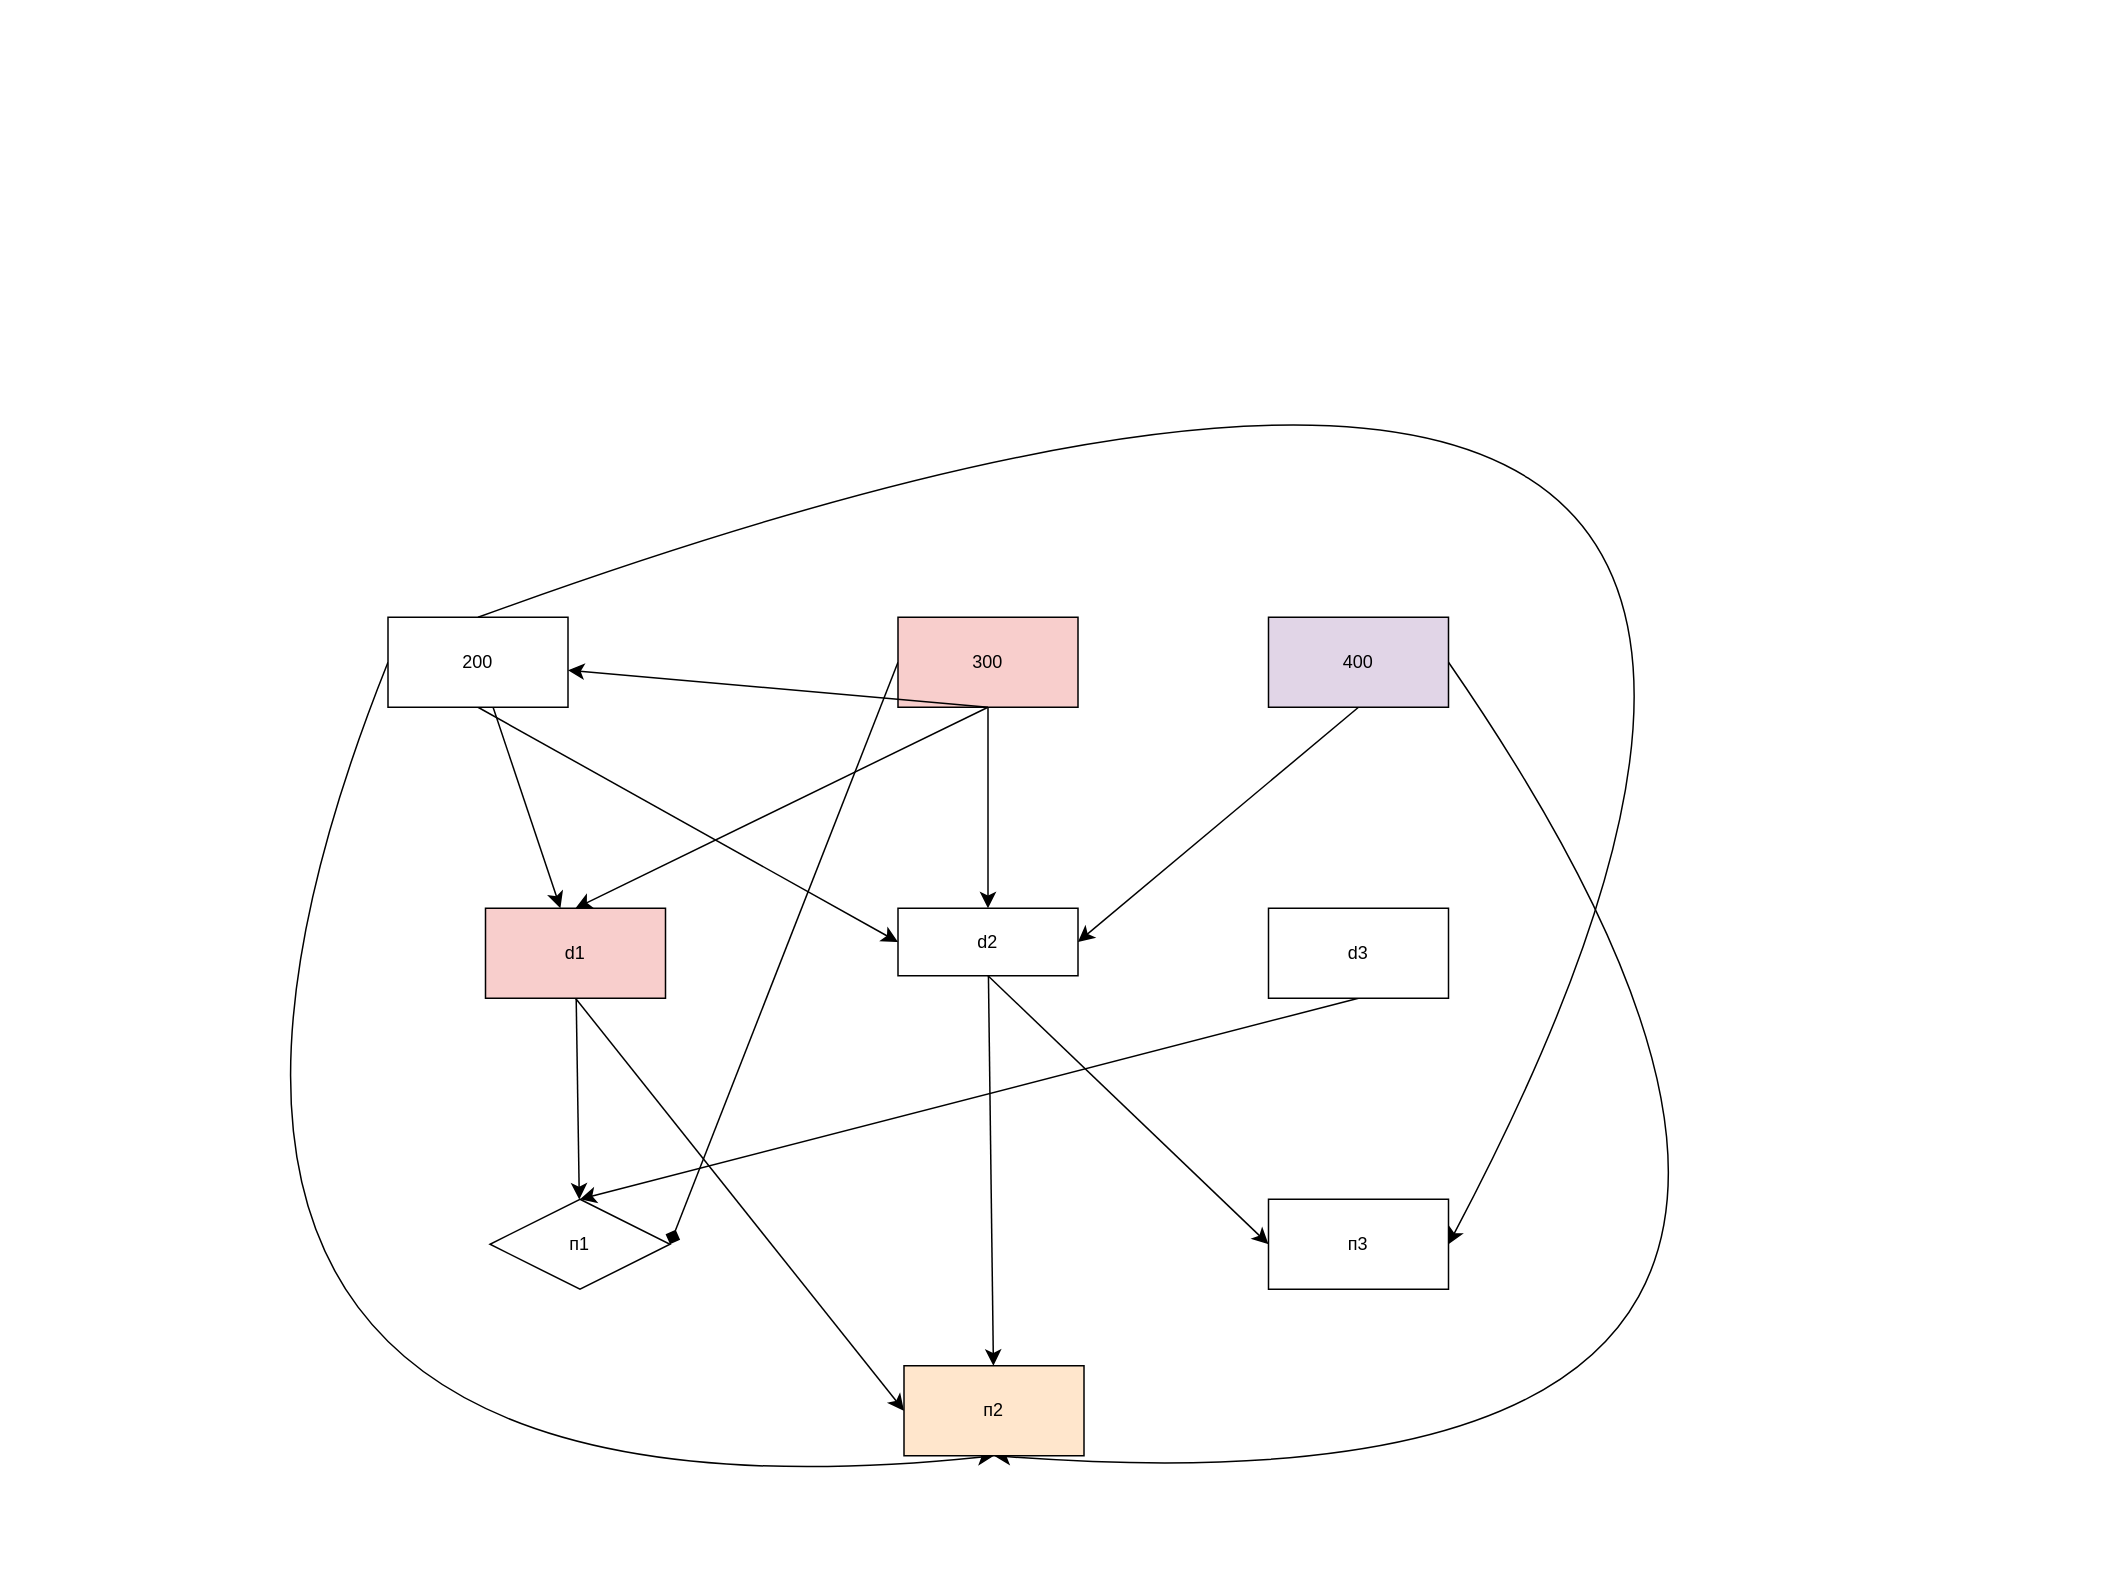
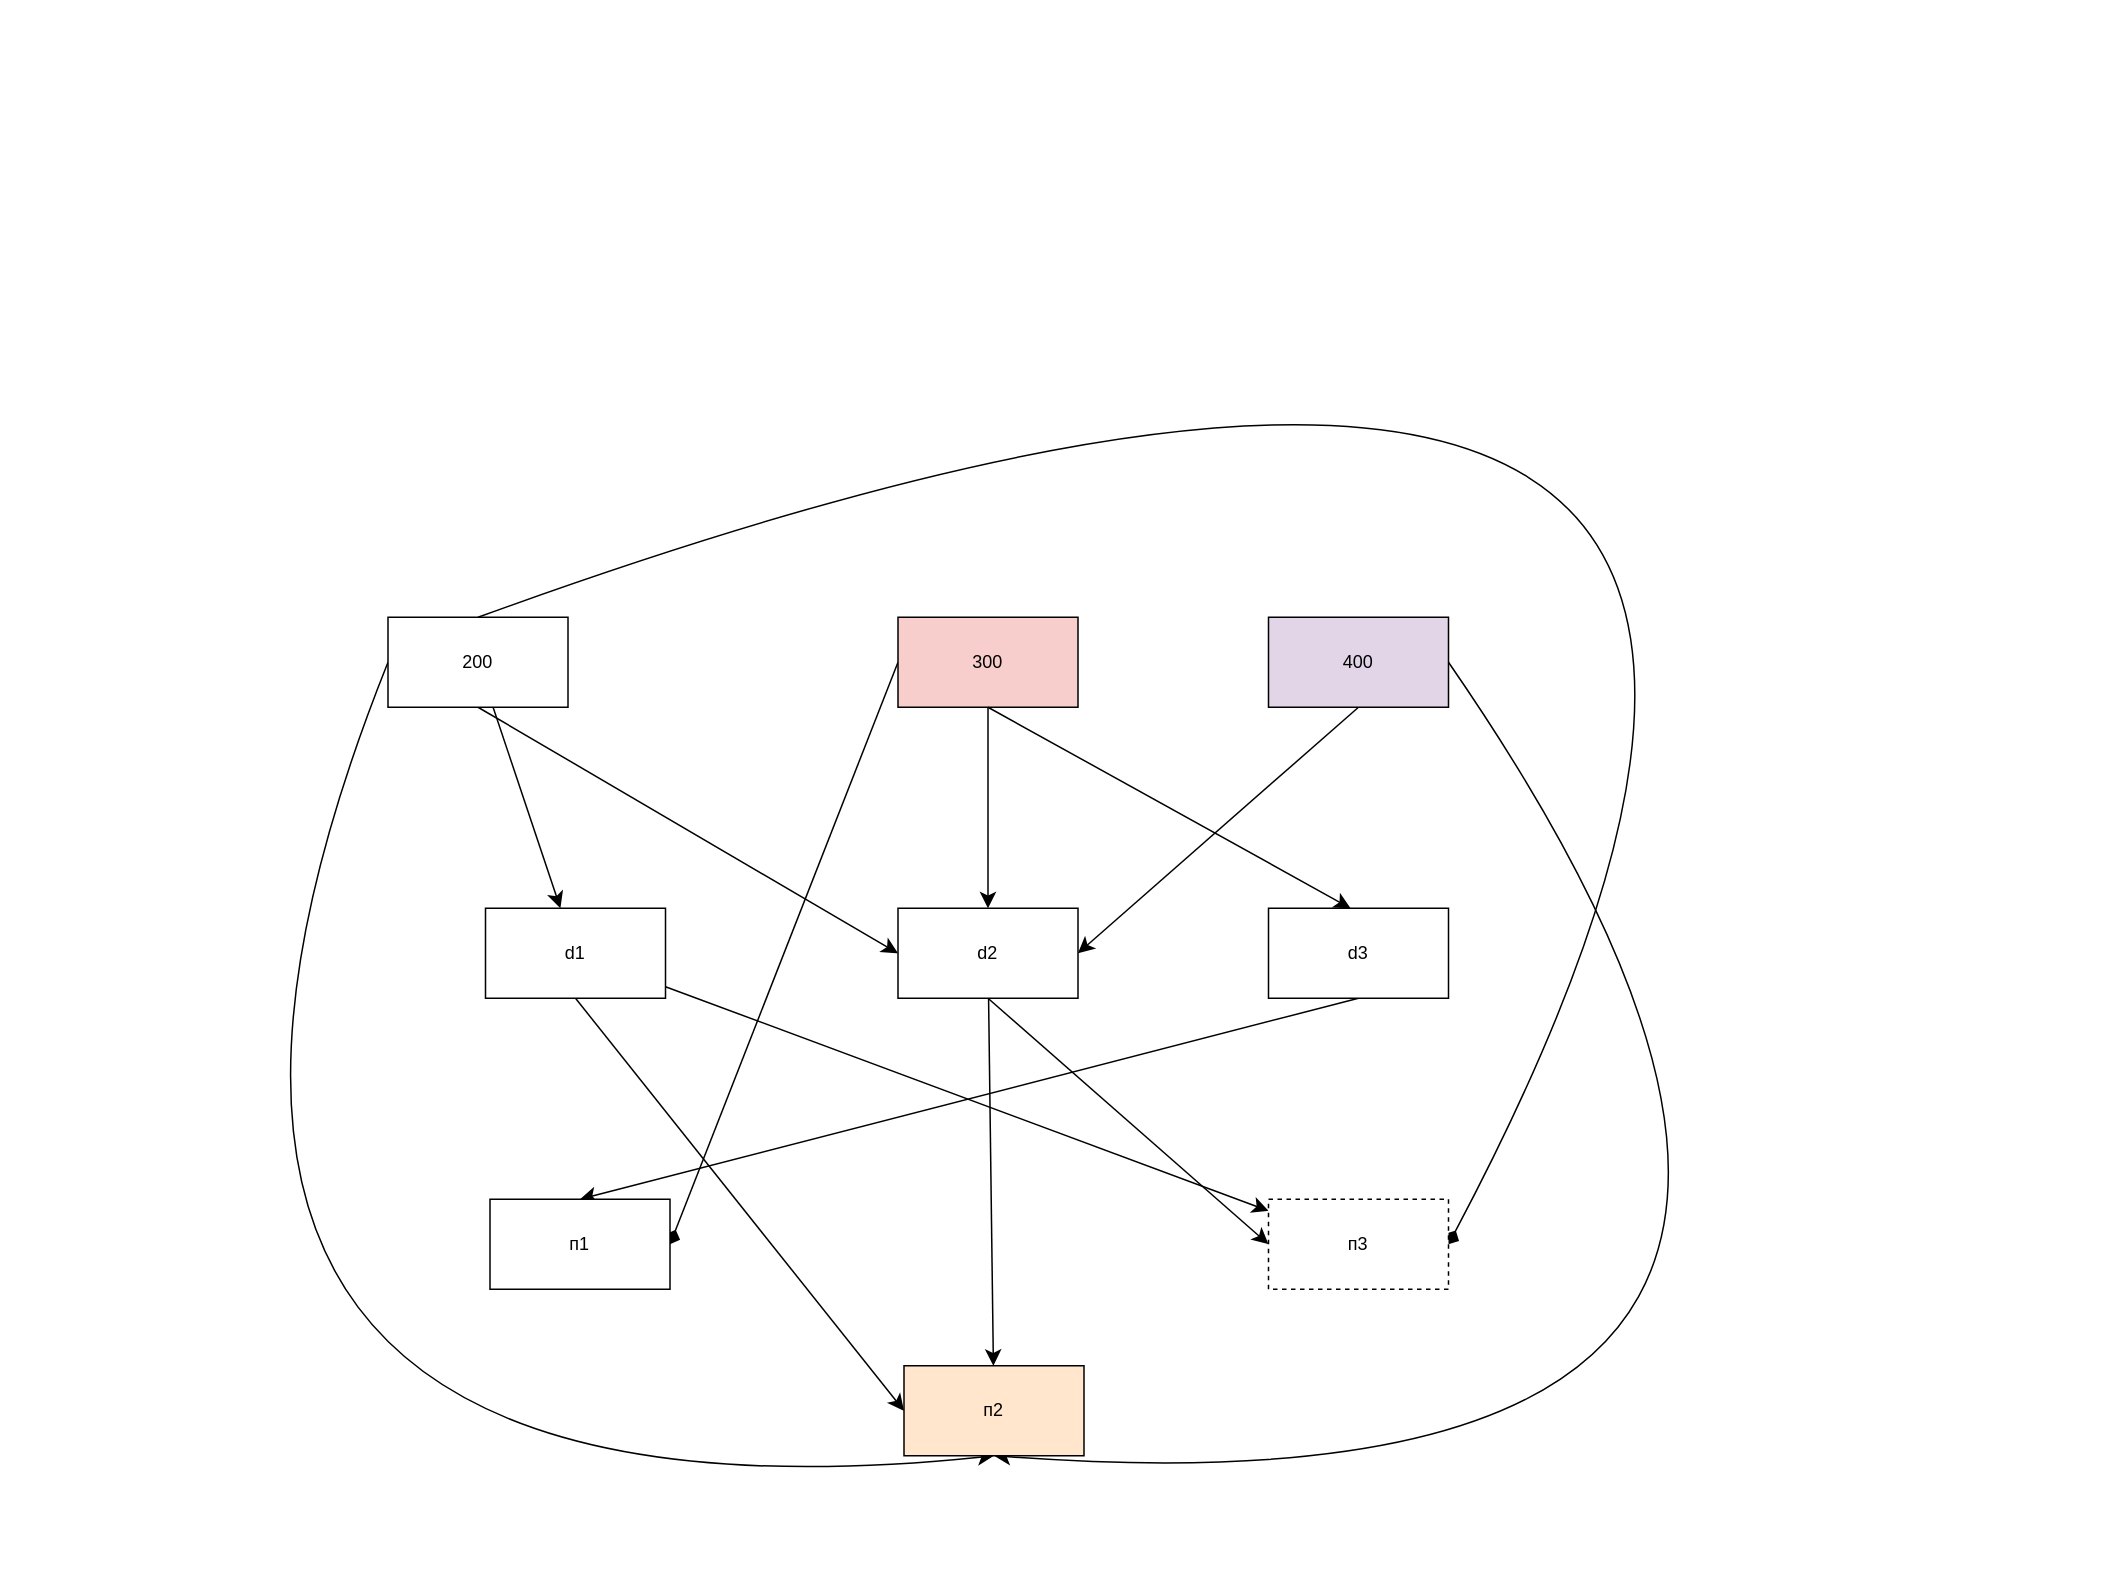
  <mxCell id="0" />
  <mxCell id="1" parent="0" />
- <mxCell id="2" style="edgeStyle=none;curved=1;rounded=0;orthogonalLoop=1;jettySize=auto;html=1;exitX=0.5;exitY=1;exitDx=0;exitDy=0;entryX=0.5;entryY=0;entryDx=0;entryDy=0;fontSize=12;startSize=8;endSize=8;" edge="1" parent="1" source="5" target="16"><mxGeometry relative="1" as="geometry" /></mxCell>
  <mxCell id="3" style="edgeStyle=none;curved=1;rounded=0;orthogonalLoop=1;jettySize=auto;html=1;exitX=0.5;exitY=1;exitDx=0;exitDy=0;entryX=0.5;entryY=0;entryDx=0;entryDy=0;fontSize=12;startSize=8;endSize=8;" edge="1" parent="1" source="5" target="20"><mxGeometry relative="1" as="geometry" /></mxCell>
  <mxCell id="4" style="edgeStyle=none;curved=1;rounded=0;orthogonalLoop=1;jettySize=auto;html=1;exitX=0;exitY=0.5;exitDx=0;exitDy=0;entryX=1;entryY=0.5;entryDx=0;entryDy=0;fontSize=12;startSize=8;endSize=8;endArrow=diamond;" edge="1" parent="1" source="5" target="22"><mxGeometry relative="1" as="geometry" /></mxCell>
  <mxCell id="5" value="300" style="rounded=0;whiteSpace=wrap;html=1;fillColor=#f8cecc;" vertex="1" parent="1"><mxGeometry x="598" y="411" width="120" height="60" as="geometry" /></mxCell>
  <mxCell id="6" style="edgeStyle=none;curved=1;rounded=0;orthogonalLoop=1;jettySize=auto;html=1;exitX=0.5;exitY=1;exitDx=0;exitDy=0;entryX=0;entryY=0.5;entryDx=0;entryDy=0;fontSize=12;startSize=8;endSize=8;" edge="1" parent="1" source="10" target="20"><mxGeometry relative="1" as="geometry" /></mxCell>
  <mxCell id="7" value="" style="edgeStyle=none;curved=1;rounded=0;orthogonalLoop=1;jettySize=auto;html=1;fontSize=12;startSize=8;endSize=8;" edge="1" parent="1" source="10" target="16"><mxGeometry relative="1" as="geometry" /></mxCell>
  <mxCell id="8" style="edgeStyle=none;curved=1;rounded=0;orthogonalLoop=1;jettySize=auto;html=1;exitX=0;exitY=0.5;exitDx=0;exitDy=0;entryX=0.5;entryY=1;entryDx=0;entryDy=0;fontSize=12;startSize=8;endSize=8;" edge="1" parent="1" source="10" target="24"><mxGeometry relative="1" as="geometry"><Array as="points"><mxPoint x="20" y="1036" /></Array></mxGeometry></mxCell>
- <mxCell id="9" style="edgeStyle=none;curved=1;rounded=0;orthogonalLoop=1;jettySize=auto;html=1;exitX=0.5;exitY=0;exitDx=0;exitDy=0;entryX=1;entryY=0.5;entryDx=0;entryDy=0;fontSize=12;startSize=8;endSize=8;" edge="1" parent="1" source="10" target="23"><mxGeometry relative="1" as="geometry"><Array as="points"><mxPoint x="1393" y="20" /></Array></mxGeometry></mxCell>
+ <mxCell id="9" style="edgeStyle=none;curved=1;rounded=0;orthogonalLoop=1;jettySize=auto;html=1;exitX=0.5;exitY=0;exitDx=0;exitDy=0;entryX=1;entryY=0.5;entryDx=0;entryDy=0;fontSize=12;startSize=8;endSize=8;endArrow=diamond;" edge="1" parent="1" source="10" target="23"><mxGeometry relative="1" as="geometry"><Array as="points"><mxPoint x="1393" y="20" /></Array></mxGeometry></mxCell>
  <mxCell id="10" value="200" style="rounded=0;whiteSpace=wrap;html=1;" vertex="1" parent="1"><mxGeometry x="258" y="411" width="120" height="60" as="geometry" /></mxCell>
  <mxCell id="11" style="edgeStyle=none;curved=1;rounded=0;orthogonalLoop=1;jettySize=auto;html=1;exitX=0.5;exitY=1;exitDx=0;exitDy=0;entryX=1;entryY=0.5;entryDx=0;entryDy=0;fontSize=12;startSize=8;endSize=8;" edge="1" parent="1" source="13" target="20"><mxGeometry relative="1" as="geometry" /></mxCell>
  <mxCell id="12" style="edgeStyle=none;curved=1;rounded=0;orthogonalLoop=1;jettySize=auto;html=1;entryX=0.5;entryY=1;entryDx=0;entryDy=0;fontSize=12;startSize=8;endSize=8;exitX=1;exitY=0.5;exitDx=0;exitDy=0;" edge="1" parent="1" source="13" target="24"><mxGeometry relative="1" as="geometry"><Array as="points"><mxPoint x="1366" y="1022" /></Array></mxGeometry></mxCell>
  <mxCell id="13" value="400" style="rounded=0;whiteSpace=wrap;html=1;fillColor=#e1d5e7;" vertex="1" parent="1"><mxGeometry x="845" y="411" width="120" height="60" as="geometry" /></mxCell>
- <mxCell id="14" value="" style="edgeStyle=none;curved=1;rounded=0;orthogonalLoop=1;jettySize=auto;html=1;fontSize=12;startSize=8;endSize=8;" edge="1" parent="1" source="16" target="22"><mxGeometry relative="1" as="geometry" /></mxCell>
+ <mxCell id="14" value="" style="edgeStyle=none;curved=1;rounded=0;orthogonalLoop=1;jettySize=auto;html=1;fontSize=12;startSize=8;endSize=8;" edge="1" parent="1" source="16" target="23"><mxGeometry relative="1" as="geometry" /></mxCell>
  <mxCell id="15" style="edgeStyle=none;curved=1;rounded=0;orthogonalLoop=1;jettySize=auto;html=1;exitX=0.5;exitY=1;exitDx=0;exitDy=0;entryX=0;entryY=0.5;entryDx=0;entryDy=0;fontSize=12;startSize=8;endSize=8;" edge="1" parent="1" source="16" target="24"><mxGeometry relative="1" as="geometry" /></mxCell>
- <mxCell id="16" value="d1" style="rounded=0;whiteSpace=wrap;html=1;fillColor=#f8cecc;" vertex="1" parent="1"><mxGeometry x="323" y="605" width="120" height="60" as="geometry" /></mxCell>
+ <mxCell id="16" value="d1" style="rounded=0;whiteSpace=wrap;html=1;" vertex="1" parent="1"><mxGeometry x="323" y="605" width="120" height="60" as="geometry" /></mxCell>
  <mxCell id="17" style="edgeStyle=none;curved=1;rounded=0;orthogonalLoop=1;jettySize=auto;html=1;exitX=0.5;exitY=1;exitDx=0;exitDy=0;entryX=0.5;entryY=0;entryDx=0;entryDy=0;fontSize=12;startSize=8;endSize=8;" edge="1" parent="1" source="18" target="22"><mxGeometry relative="1" as="geometry" /></mxCell>
  <mxCell id="18" value="d3" style="rounded=0;whiteSpace=wrap;html=1;" vertex="1" parent="1"><mxGeometry x="845" y="605" width="120" height="60" as="geometry" /></mxCell>
  <mxCell id="19" value="" style="edgeStyle=none;curved=1;rounded=0;orthogonalLoop=1;jettySize=auto;html=1;fontSize=12;startSize=8;endSize=8;" edge="1" parent="1" source="20" target="24"><mxGeometry relative="1" as="geometry" /></mxCell>
- <mxCell id="20" value="d2" style="rounded=0;whiteSpace=wrap;html=1;" vertex="1" parent="1"><mxGeometry x="598" y="605" width="120" height="45" as="geometry" /></mxCell>
- <mxCell id="21" style="edgeStyle=none;curved=1;rounded=0;orthogonalLoop=1;jettySize=auto;html=1;exitX=0.5;exitY=1;exitDx=0;exitDy=0;fontSize=12;startSize=8;endSize=8;" edge="1" parent="1" source="5" target="10"><mxGeometry relative="1" as="geometry" /></mxCell>
- <mxCell id="22" value="п1" style="rhombus;whiteSpace=wrap;html=1;" vertex="1" parent="1"><mxGeometry x="326" y="799" width="120" height="60" as="geometry" /></mxCell>
- <mxCell id="23" value="п3" style="rounded=0;whiteSpace=wrap;html=1;" vertex="1" parent="1"><mxGeometry x="845" y="799" width="120" height="60" as="geometry" /></mxCell>
+ <mxCell id="20" value="d2" style="rounded=0;whiteSpace=wrap;html=1;" vertex="1" parent="1"><mxGeometry x="598" y="605" width="120" height="60" as="geometry" /></mxCell>
+ <mxCell id="21" style="edgeStyle=none;curved=1;rounded=0;orthogonalLoop=1;jettySize=auto;html=1;exitX=0.5;exitY=1;exitDx=0;exitDy=0;entryX=0.456;entryY=0;entryDx=0;entryDy=0;entryPerimeter=0;fontSize=12;startSize=8;endSize=8;" edge="1" parent="1" source="5" target="18"><mxGeometry relative="1" as="geometry" /></mxCell>
+ <mxCell id="22" value="п1" style="rounded=0;whiteSpace=wrap;html=1;" vertex="1" parent="1"><mxGeometry x="326" y="799" width="120" height="60" as="geometry" /></mxCell>
+ <mxCell id="23" value="п3" style="rounded=0;whiteSpace=wrap;html=1;dashed=1;" vertex="1" parent="1"><mxGeometry x="845" y="799" width="120" height="60" as="geometry" /></mxCell>
  <mxCell id="24" value="п2" style="rounded=0;whiteSpace=wrap;html=1;fillColor=#ffe6cc;" vertex="1" parent="1"><mxGeometry x="602" y="910" width="120" height="60" as="geometry" /></mxCell>
  <mxCell id="25" style="edgeStyle=none;curved=1;rounded=0;orthogonalLoop=1;jettySize=auto;html=1;exitX=0.5;exitY=1;exitDx=0;exitDy=0;entryX=0;entryY=0.5;entryDx=0;entryDy=0;entryPerimeter=0;fontSize=12;startSize=8;endSize=8;" edge="1" parent="1" source="20" target="23"><mxGeometry relative="1" as="geometry" /></mxCell>
